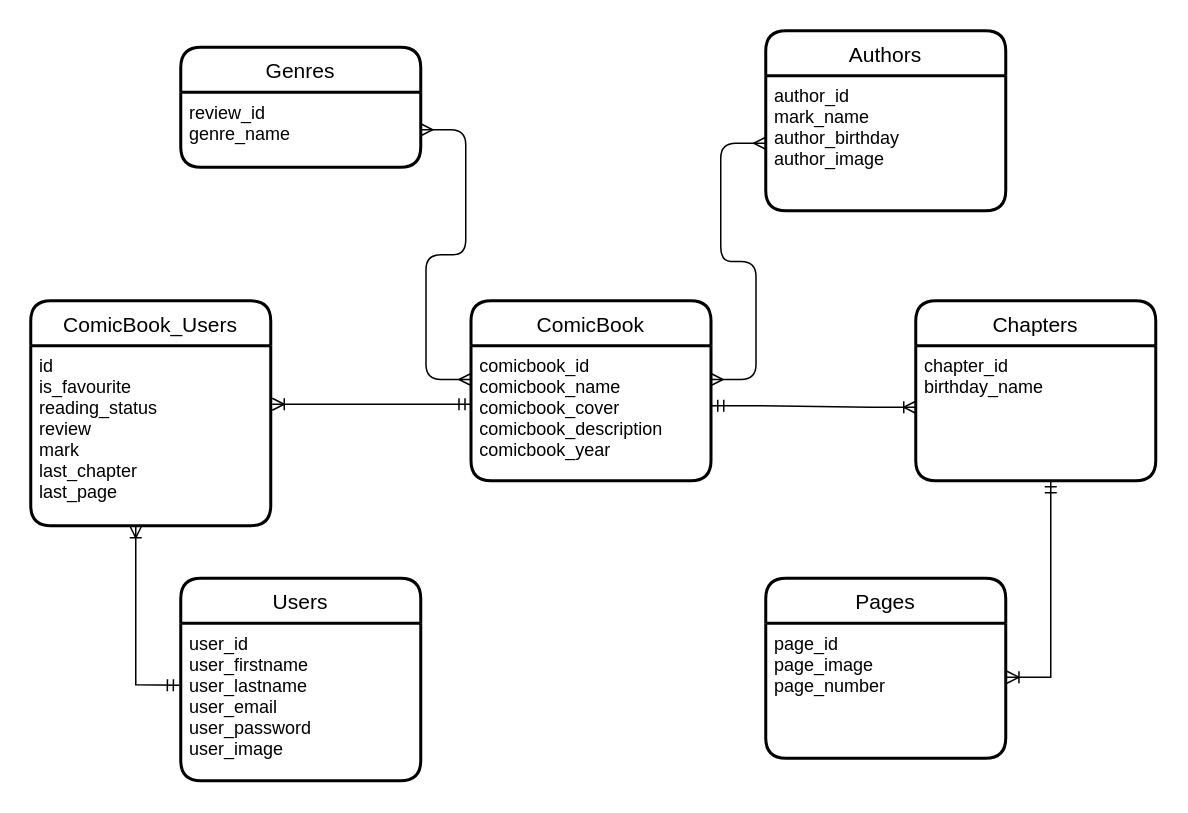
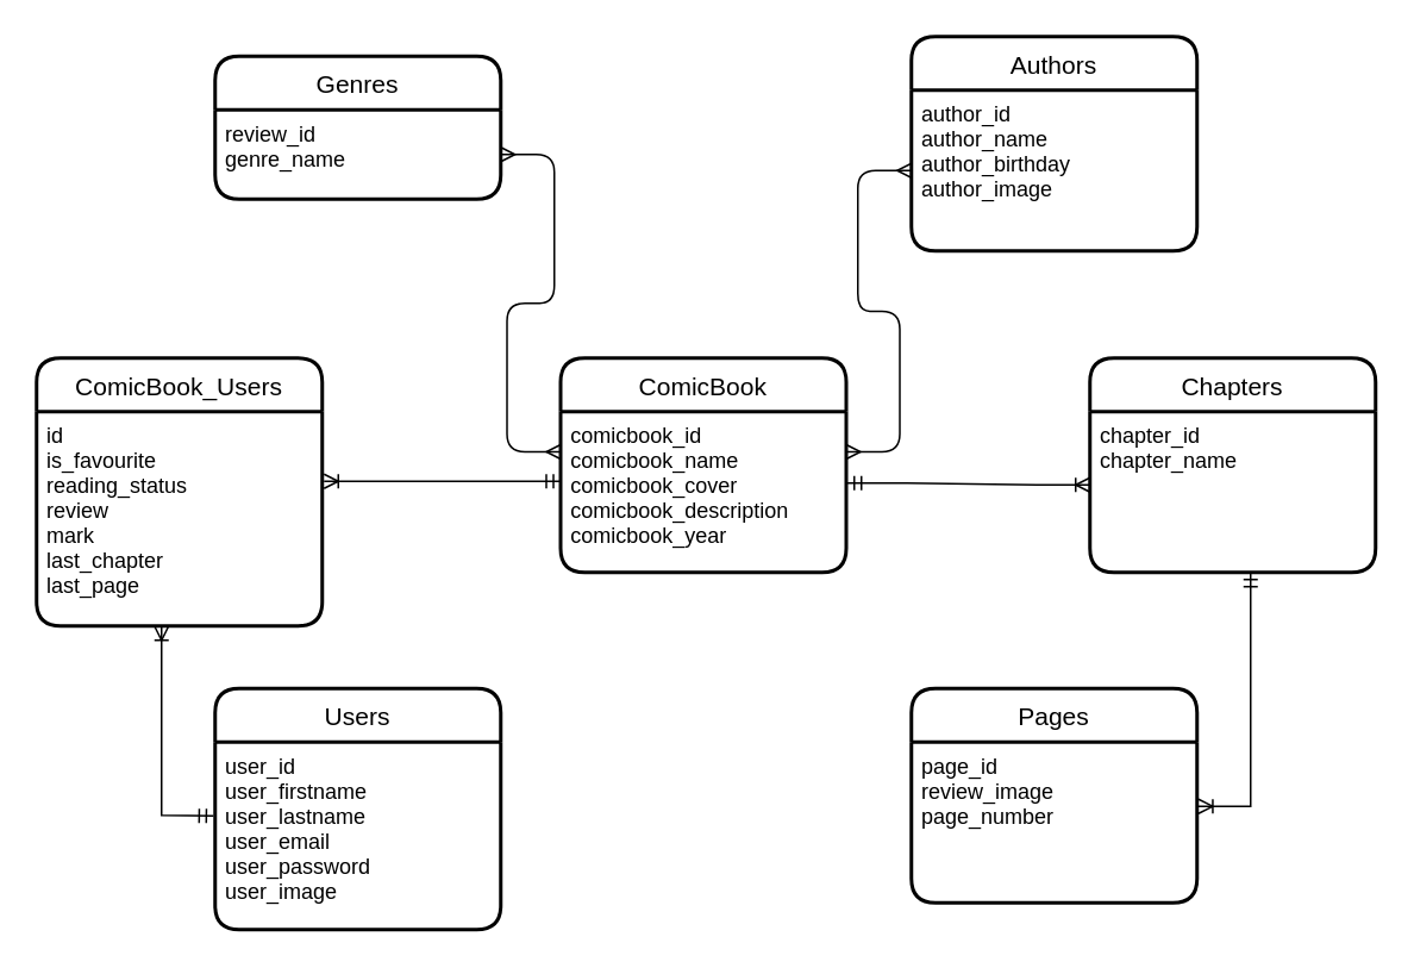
  <mxCell id="0" />
  <mxCell id="1" parent="0" />
  <mxCell id="2" value="ComicBook_Users" style="swimlane;childLayout=stackLayout;horizontal=1;startSize=30;horizontalStack=0;rounded=1;fontSize=14;fontStyle=0;strokeWidth=2;resizeParent=0;resizeLast=1;shadow=0;dashed=0;align=center;" parent="1" vertex="1"><mxGeometry x="20" y="200" width="160" height="150" as="geometry" /></mxCell>
  <mxCell id="3" value="id&#10;is_favourite&#10;reading_status&#10;review&#10;mark&#10;last_chapter&#10;last_page" style="align=left;strokeColor=none;fillColor=none;spacingLeft=4;fontSize=12;verticalAlign=top;resizable=0;rotatable=0;part=1;" parent="2" vertex="1"><mxGeometry y="30" width="160" height="120" as="geometry" /></mxCell>
  <mxCell id="4" value="ComicBook" style="swimlane;childLayout=stackLayout;horizontal=1;startSize=30;horizontalStack=0;rounded=1;fontSize=14;fontStyle=0;strokeWidth=2;resizeParent=0;resizeLast=1;shadow=0;dashed=0;align=center;" parent="1" vertex="1"><mxGeometry x="313.5" y="200" width="160" height="120" as="geometry" /></mxCell>
  <mxCell id="5" value="comicbook_id&#10;comicbook_name&#10;comicbook_cover&#10;comicbook_description&#10;comicbook_year" style="align=left;strokeColor=none;fillColor=none;spacingLeft=4;fontSize=12;verticalAlign=top;resizable=0;rotatable=0;part=1;" parent="4" vertex="1"><mxGeometry y="30" width="160" height="90" as="geometry" /></mxCell>
  <mxCell id="6" value="Genres" style="swimlane;childLayout=stackLayout;horizontal=1;startSize=30;horizontalStack=0;rounded=1;fontSize=14;fontStyle=0;strokeWidth=2;resizeParent=0;resizeLast=1;shadow=0;dashed=0;align=center;" parent="1" vertex="1"><mxGeometry x="120" y="31" width="160" height="80" as="geometry" /></mxCell>
  <mxCell id="7" value="review_id&#10;genre_name" style="align=left;strokeColor=none;fillColor=none;spacingLeft=4;fontSize=12;verticalAlign=top;resizable=0;rotatable=0;part=1;" parent="6" vertex="1"><mxGeometry y="30" width="160" height="50" as="geometry" /></mxCell>
  <mxCell id="8" value="Chapters" style="swimlane;childLayout=stackLayout;horizontal=1;startSize=30;horizontalStack=0;rounded=1;fontSize=14;fontStyle=0;strokeWidth=2;resizeParent=0;resizeLast=1;shadow=0;dashed=0;align=center;" parent="1" vertex="1"><mxGeometry x="610" y="200" width="160" height="120" as="geometry" /></mxCell>
- <mxCell id="9" value="chapter_id&#10;birthday_name" style="align=left;strokeColor=none;fillColor=none;spacingLeft=4;fontSize=12;verticalAlign=top;resizable=0;rotatable=0;part=1;" parent="8" vertex="1"><mxGeometry y="30" width="160" height="90" as="geometry" /></mxCell>
+ <mxCell id="9" value="chapter_id&#10;chapter_name" style="align=left;strokeColor=none;fillColor=none;spacingLeft=4;fontSize=12;verticalAlign=top;resizable=0;rotatable=0;part=1;" parent="8" vertex="1"><mxGeometry y="30" width="160" height="90" as="geometry" /></mxCell>
  <mxCell id="10" value="Authors" style="swimlane;childLayout=stackLayout;horizontal=1;startSize=30;horizontalStack=0;rounded=1;fontSize=14;fontStyle=0;strokeWidth=2;resizeParent=0;resizeLast=1;shadow=0;dashed=0;align=center;" parent="1" vertex="1"><mxGeometry x="510" y="20" width="160" height="120" as="geometry" /></mxCell>
- <mxCell id="11" value="author_id&#10;mark_name&#10;author_birthday&#10;author_image" style="align=left;strokeColor=none;fillColor=none;spacingLeft=4;fontSize=12;verticalAlign=top;resizable=0;rotatable=0;part=1;" parent="10" vertex="1"><mxGeometry y="30" width="160" height="90" as="geometry" /></mxCell>
+ <mxCell id="11" value="author_id&#10;author_name&#10;author_birthday&#10;author_image" style="align=left;strokeColor=none;fillColor=none;spacingLeft=4;fontSize=12;verticalAlign=top;resizable=0;rotatable=0;part=1;" parent="10" vertex="1"><mxGeometry y="30" width="160" height="90" as="geometry" /></mxCell>
  <mxCell id="12" value="Pages" style="swimlane;childLayout=stackLayout;horizontal=1;startSize=30;horizontalStack=0;rounded=1;fontSize=14;fontStyle=0;strokeWidth=2;resizeParent=0;resizeLast=1;shadow=0;dashed=0;align=center;" parent="1" vertex="1"><mxGeometry x="510" y="385" width="160" height="120" as="geometry" /></mxCell>
- <mxCell id="13" value="page_id&#10;page_image&#10;page_number" style="align=left;strokeColor=none;fillColor=none;spacingLeft=4;fontSize=12;verticalAlign=top;resizable=0;rotatable=0;part=1;" parent="12" vertex="1"><mxGeometry y="30" width="160" height="90" as="geometry" /></mxCell>
+ <mxCell id="13" value="page_id&#10;review_image&#10;page_number" style="align=left;strokeColor=none;fillColor=none;spacingLeft=4;fontSize=12;verticalAlign=top;resizable=0;rotatable=0;part=1;" parent="12" vertex="1"><mxGeometry y="30" width="160" height="90" as="geometry" /></mxCell>
  <mxCell id="14" value="Users" style="swimlane;childLayout=stackLayout;horizontal=1;startSize=30;horizontalStack=0;rounded=1;fontSize=14;fontStyle=0;strokeWidth=2;resizeParent=0;resizeLast=1;shadow=0;dashed=0;align=center;" parent="1" vertex="1"><mxGeometry x="120" y="385" width="160" height="135" as="geometry" /></mxCell>
  <mxCell id="15" value="user_id&#10;user_firstname&#10;user_lastname&#10;user_email&#10;user_password&#10;user_image" style="align=left;strokeColor=none;fillColor=none;spacingLeft=4;fontSize=12;verticalAlign=top;resizable=0;rotatable=0;part=1;" parent="14" vertex="1"><mxGeometry y="30" width="160" height="105" as="geometry" /></mxCell>
  <mxCell id="16" value="" style="edgeStyle=entityRelationEdgeStyle;fontSize=12;html=1;endArrow=ERmany;startArrow=ERmany;exitX=0;exitY=0.25;exitDx=0;exitDy=0;entryX=1;entryY=0.5;entryDx=0;entryDy=0;" parent="1" source="5" target="7" edge="1"><mxGeometry width="100" height="100" relative="1" as="geometry"><mxPoint x="340" y="300" as="sourcePoint" /><mxPoint x="440" y="200" as="targetPoint" /></mxGeometry></mxCell>
  <mxCell id="17" value="" style="edgeStyle=entityRelationEdgeStyle;fontSize=12;html=1;endArrow=ERmany;startArrow=ERmany;exitX=1;exitY=0.25;exitDx=0;exitDy=0;entryX=0;entryY=0.5;entryDx=0;entryDy=0;" parent="1" source="5" target="11" edge="1"><mxGeometry width="100" height="100" relative="1" as="geometry"><mxPoint x="543.2" y="265.82" as="sourcePoint" /><mxPoint x="510" y="105" as="targetPoint" /></mxGeometry></mxCell>
  <mxCell id="18" value="" style="edgeStyle=entityRelationEdgeStyle;fontSize=12;html=1;endArrow=ERoneToMany;startArrow=ERmandOne;rounded=0;" edge="1" parent="1"><mxGeometry width="100" height="100" relative="1" as="geometry"><mxPoint x="474" y="270" as="sourcePoint" /><mxPoint x="610" y="271" as="targetPoint" /></mxGeometry></mxCell>
  <mxCell id="19" value="" style="fontSize=12;html=1;endArrow=ERoneToMany;startArrow=ERmandOne;rounded=0;exitX=0;exitY=0.433;exitDx=0;exitDy=0;exitPerimeter=0;" edge="1" parent="1"><mxGeometry width="100" height="100" relative="1" as="geometry"><mxPoint x="313.5" y="268.97" as="sourcePoint" /><mxPoint x="181" y="269" as="targetPoint" /></mxGeometry></mxCell>
  <mxCell id="20" value="" style="fontSize=12;html=1;endArrow=ERoneToMany;startArrow=ERmandOne;rounded=0;exitX=0.447;exitY=1.034;exitDx=0;exitDy=0;exitPerimeter=0;" edge="1" parent="1"><mxGeometry width="100" height="100" relative="1" as="geometry"><mxPoint x="119.08" y="456.4" as="sourcePoint" /><mxPoint x="90" y="350" as="targetPoint" /><Array as="points"><mxPoint x="90" y="456" /></Array></mxGeometry></mxCell>
  <mxCell id="21" value="" style="fontSize=12;html=1;endArrow=ERoneToMany;startArrow=ERmandOne;rounded=0;entryX=1.005;entryY=0.4;entryDx=0;entryDy=0;entryPerimeter=0;" edge="1" parent="1" target="13"><mxGeometry width="100" height="100" relative="1" as="geometry"><mxPoint x="700" y="320" as="sourcePoint" /><mxPoint x="720" y="413.6" as="targetPoint" /><Array as="points"><mxPoint x="700" y="451" /></Array></mxGeometry></mxCell>
